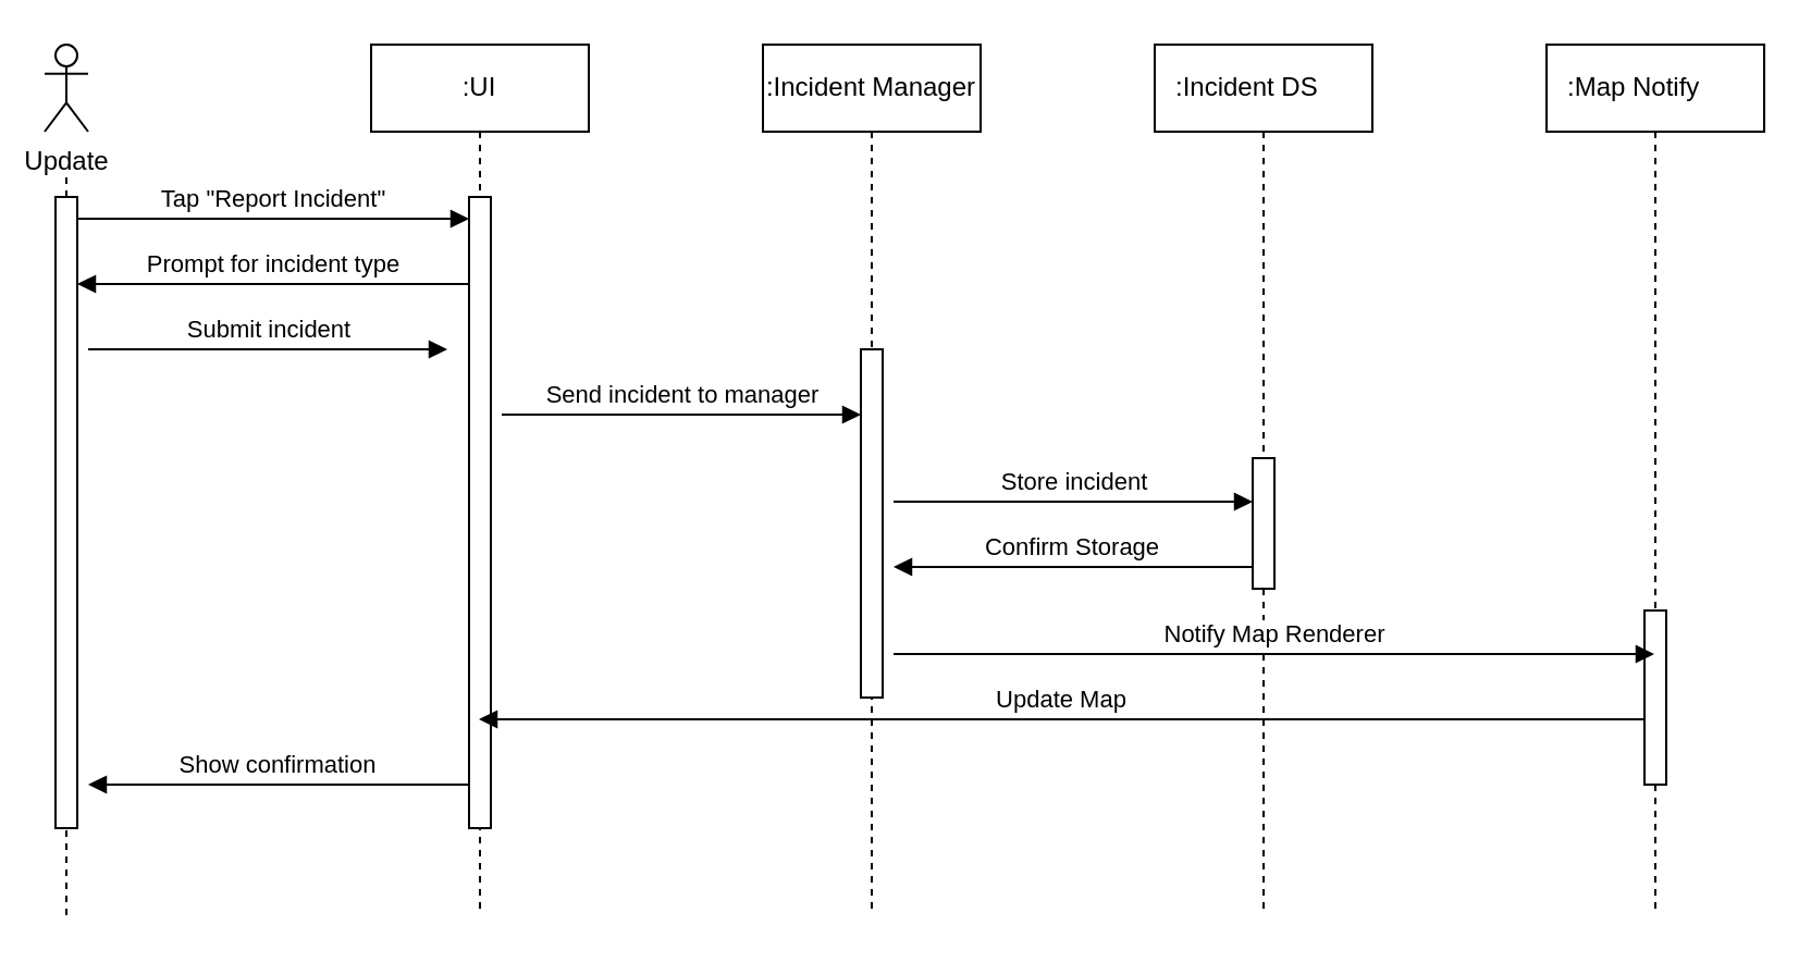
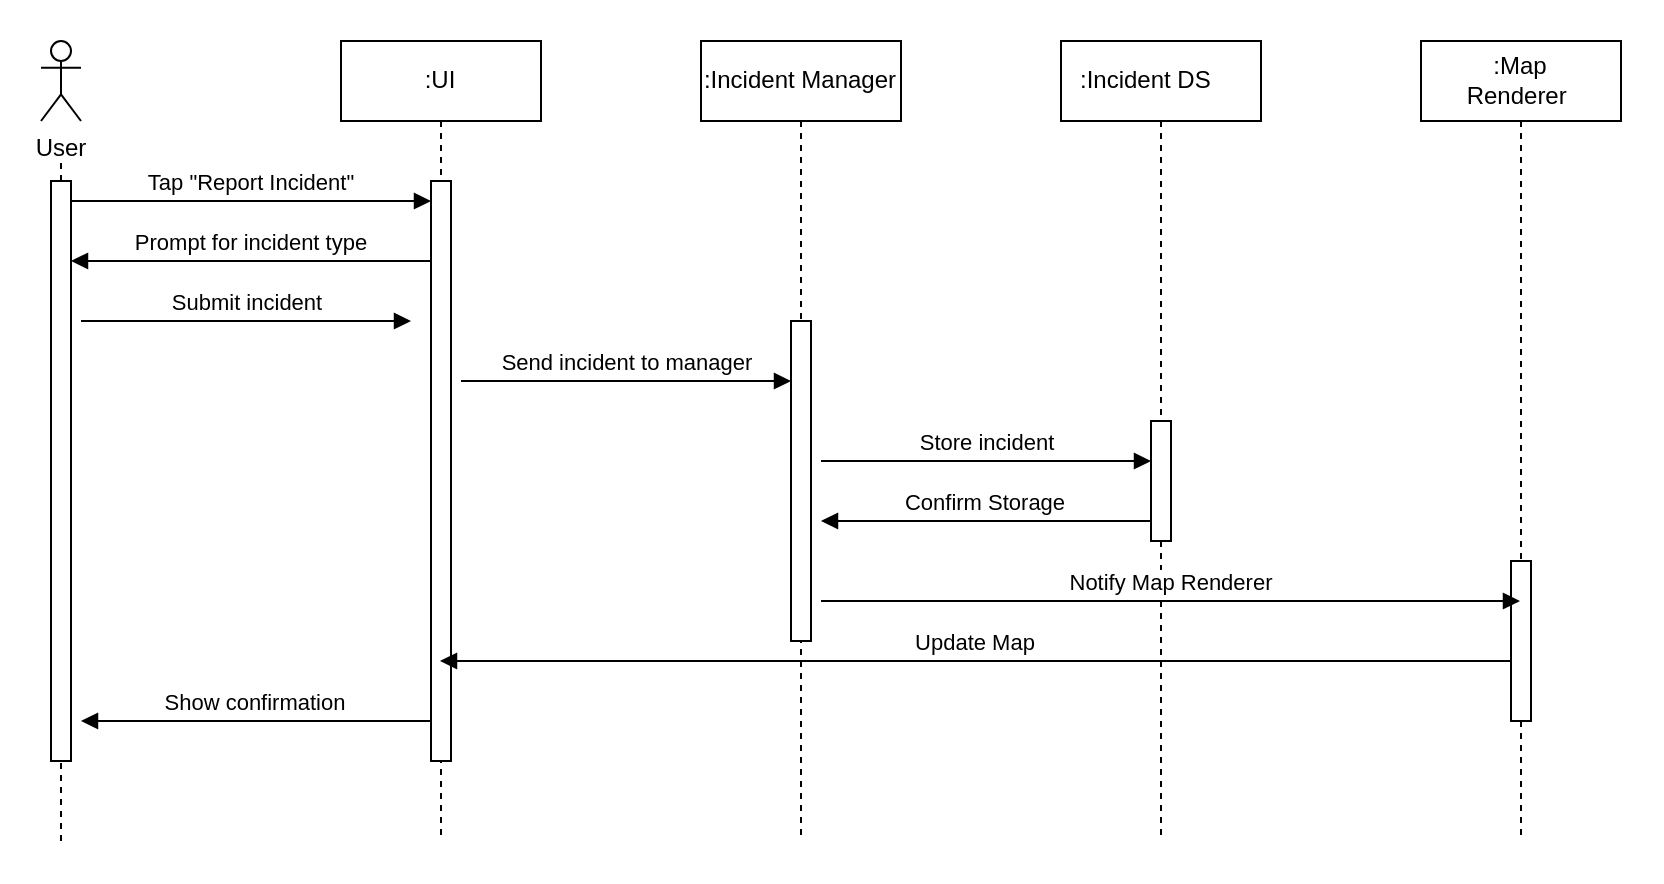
  <mxCell id="0" />
  <mxCell id="1" parent="0" />
  <mxCell id="2" value=":UI" style="shape=umlLifeline;perimeter=lifelinePerimeter;whiteSpace=wrap;html=1;container=0;dropTarget=0;collapsible=0;recursiveResize=0;outlineConnect=0;portConstraint=eastwest;newEdgeStyle={&quot;edgeStyle&quot;:&quot;elbowEdgeStyle&quot;,&quot;elbow&quot;:&quot;vertical&quot;,&quot;curved&quot;:0,&quot;rounded&quot;:0};" parent="1" vertex="1"><mxGeometry x="170" y="20" width="100" height="400" as="geometry" /></mxCell>
  <mxCell id="3" value="" style="html=1;points=[[0,0,0,0,5],[0,1,0,0,-5],[1,0,0,0,5],[1,1,0,0,-5]];perimeter=orthogonalPerimeter;outlineConnect=0;targetShapes=umlLifeline;portConstraint=eastwest;newEdgeStyle={&quot;curved&quot;:0,&quot;rounded&quot;:0};" parent="2" vertex="1"><mxGeometry x="45" y="70" width="10" height="290" as="geometry" /></mxCell>
  <mxCell id="4" value="Tap &quot;Report Incident&quot;" style="html=1;verticalAlign=bottom;endArrow=block;edgeStyle=elbowEdgeStyle;elbow=vertical;curved=0;rounded=0;" parent="1" edge="1" source="22"><mxGeometry relative="1" as="geometry"><mxPoint x="45" y="100" as="sourcePoint" /><Array as="points"><mxPoint x="130" y="100" /></Array><mxPoint x="215" y="100" as="targetPoint" /></mxGeometry></mxCell>
  <mxCell id="5" value="Prompt for incident type" style="html=1;verticalAlign=bottom;endArrow=block;edgeStyle=elbowEdgeStyle;elbow=vertical;curved=0;rounded=0;" parent="1" edge="1" target="22"><mxGeometry relative="1" as="geometry"><mxPoint x="215" y="130" as="sourcePoint" /><Array as="points"><mxPoint x="140" y="130" /></Array><mxPoint x="50" y="130" as="targetPoint" /></mxGeometry></mxCell>
  <mxCell id="6" value=":Incident Manager" style="shape=umlLifeline;perimeter=lifelinePerimeter;whiteSpace=wrap;html=1;container=0;dropTarget=0;collapsible=0;recursiveResize=0;outlineConnect=0;portConstraint=eastwest;newEdgeStyle={&quot;edgeStyle&quot;:&quot;elbowEdgeStyle&quot;,&quot;elbow&quot;:&quot;vertical&quot;,&quot;curved&quot;:0,&quot;rounded&quot;:0};" parent="1" vertex="1"><mxGeometry x="350" y="20" width="100" height="400" as="geometry" /></mxCell>
  <mxCell id="7" value="" style="html=1;points=[[0,0,0,0,5],[0,1,0,0,-5],[1,0,0,0,5],[1,1,0,0,-5]];perimeter=orthogonalPerimeter;outlineConnect=0;targetShapes=umlLifeline;portConstraint=eastwest;newEdgeStyle={&quot;curved&quot;:0,&quot;rounded&quot;:0};" parent="6" vertex="1"><mxGeometry x="45" y="140" width="10" height="160" as="geometry" /></mxCell>
  <mxCell id="8" value=":Incident DS&lt;span style=&quot;white-space: pre;&quot;&gt;&#09;&lt;/span&gt;" style="shape=umlLifeline;perimeter=lifelinePerimeter;whiteSpace=wrap;html=1;container=0;dropTarget=0;collapsible=0;recursiveResize=0;outlineConnect=0;portConstraint=eastwest;newEdgeStyle={&quot;edgeStyle&quot;:&quot;elbowEdgeStyle&quot;,&quot;elbow&quot;:&quot;vertical&quot;,&quot;curved&quot;:0,&quot;rounded&quot;:0};" parent="1" vertex="1"><mxGeometry x="530" y="20" width="100" height="400" as="geometry" /></mxCell>
  <mxCell id="9" value="" style="html=1;points=[[0,0,0,0,5],[0,1,0,0,-5],[1,0,0,0,5],[1,1,0,0,-5]];perimeter=orthogonalPerimeter;outlineConnect=0;targetShapes=umlLifeline;portConstraint=eastwest;newEdgeStyle={&quot;curved&quot;:0,&quot;rounded&quot;:0};" parent="8" vertex="1"><mxGeometry x="45" y="190" width="10" height="60" as="geometry" /></mxCell>
- <mxCell id="10" value=":Map Notify&lt;span style=&quot;white-space: pre;&quot;&gt;&#09;&lt;/span&gt;" style="shape=umlLifeline;perimeter=lifelinePerimeter;whiteSpace=wrap;html=1;container=0;dropTarget=0;collapsible=0;recursiveResize=0;outlineConnect=0;portConstraint=eastwest;newEdgeStyle={&quot;edgeStyle&quot;:&quot;elbowEdgeStyle&quot;,&quot;elbow&quot;:&quot;vertical&quot;,&quot;curved&quot;:0,&quot;rounded&quot;:0};" parent="1" vertex="1"><mxGeometry x="710" y="20" width="100" height="400" as="geometry" /></mxCell>
+ <mxCell id="10" value=":Map Renderer&lt;span style=&quot;white-space: pre;&quot;&gt;&#09;&lt;/span&gt;" style="shape=umlLifeline;perimeter=lifelinePerimeter;whiteSpace=wrap;html=1;container=0;dropTarget=0;collapsible=0;recursiveResize=0;outlineConnect=0;portConstraint=eastwest;newEdgeStyle={&quot;edgeStyle&quot;:&quot;elbowEdgeStyle&quot;,&quot;elbow&quot;:&quot;vertical&quot;,&quot;curved&quot;:0,&quot;rounded&quot;:0};" parent="1" vertex="1"><mxGeometry x="710" y="20" width="100" height="400" as="geometry" /></mxCell>
  <mxCell id="11" value="" style="html=1;points=[[0,0,0,0,5],[0,1,0,0,-5],[1,0,0,0,5],[1,1,0,0,-5]];perimeter=orthogonalPerimeter;outlineConnect=0;targetShapes=umlLifeline;portConstraint=eastwest;newEdgeStyle={&quot;curved&quot;:0,&quot;rounded&quot;:0};" parent="10" vertex="1"><mxGeometry x="45" y="260" width="10" height="80" as="geometry" /></mxCell>
  <mxCell id="12" value="Submit incident" style="html=1;verticalAlign=bottom;endArrow=block;edgeStyle=elbowEdgeStyle;elbow=vertical;curved=0;rounded=0;" parent="1" edge="1"><mxGeometry relative="1" as="geometry"><mxPoint x="40" y="160" as="sourcePoint" /><Array as="points"><mxPoint x="130" y="160" /></Array><mxPoint x="205" y="160.17" as="targetPoint" /></mxGeometry></mxCell>
  <mxCell id="13" value="Send incident to manager" style="html=1;verticalAlign=bottom;endArrow=block;edgeStyle=elbowEdgeStyle;elbow=vertical;curved=0;rounded=0;" parent="1" edge="1"><mxGeometry relative="1" as="geometry"><mxPoint x="230" y="190" as="sourcePoint" /><Array as="points"><mxPoint x="320" y="190" /></Array><mxPoint x="395" y="190.17" as="targetPoint" /></mxGeometry></mxCell>
  <mxCell id="14" value="Store incident" style="html=1;verticalAlign=bottom;endArrow=block;edgeStyle=elbowEdgeStyle;elbow=vertical;curved=0;rounded=0;" parent="1" edge="1"><mxGeometry relative="1" as="geometry"><mxPoint x="410" y="230" as="sourcePoint" /><Array as="points"><mxPoint x="500" y="230" /></Array><mxPoint x="575" y="230.17" as="targetPoint" /></mxGeometry></mxCell>
  <mxCell id="15" value="Confirm Storage" style="html=1;verticalAlign=bottom;endArrow=block;edgeStyle=elbowEdgeStyle;elbow=vertical;curved=0;rounded=0;" parent="1" edge="1"><mxGeometry relative="1" as="geometry"><mxPoint x="575" y="260" as="sourcePoint" /><Array as="points"><mxPoint x="500" y="260" /></Array><mxPoint x="410" y="260" as="targetPoint" /></mxGeometry></mxCell>
  <mxCell id="16" value="Notify Map Renderer" style="html=1;verticalAlign=bottom;endArrow=block;edgeStyle=elbowEdgeStyle;elbow=vertical;curved=0;rounded=0;" parent="1" target="10" edge="1"><mxGeometry relative="1" as="geometry"><mxPoint x="410" y="300" as="sourcePoint" /><Array as="points"><mxPoint x="760" y="300" /></Array><mxPoint x="575" y="300.17" as="targetPoint" /></mxGeometry></mxCell>
  <mxCell id="17" value="Update Map" style="html=1;verticalAlign=bottom;endArrow=block;edgeStyle=elbowEdgeStyle;elbow=vertical;curved=0;rounded=0;" parent="1" target="2" edge="1"><mxGeometry relative="1" as="geometry"><mxPoint x="755" y="330" as="sourcePoint" /><Array as="points"><mxPoint x="680" y="330" /></Array><mxPoint x="590" y="330" as="targetPoint" /></mxGeometry></mxCell>
  <mxCell id="18" value="Show confirmation" style="html=1;verticalAlign=bottom;endArrow=block;edgeStyle=elbowEdgeStyle;elbow=vertical;curved=0;rounded=0;entryX=1.5;entryY=0.931;entryDx=0;entryDy=0;entryPerimeter=0;" parent="1" edge="1" target="22"><mxGeometry relative="1" as="geometry"><mxPoint x="215" y="360" as="sourcePoint" /><Array as="points"><mxPoint x="140" y="360" /></Array><mxPoint x="50" y="360" as="targetPoint" /></mxGeometry></mxCell>
- <mxCell id="19" value="Update" style="shape=umlActor;verticalLabelPosition=bottom;verticalAlign=top;html=1;outlineConnect=0;" vertex="1" parent="1"><mxGeometry x="20" y="20" width="20" height="40" as="geometry" /></mxCell>
+ <mxCell id="19" value="User" style="shape=umlActor;verticalLabelPosition=bottom;verticalAlign=top;html=1;outlineConnect=0;" vertex="1" parent="1"><mxGeometry x="20" y="20" width="20" height="40" as="geometry" /></mxCell>
  <mxCell id="20" value="" style="endArrow=none;dashed=1;html=1;" edge="1" parent="1" source="22"><mxGeometry width="50" height="50" relative="1" as="geometry"><mxPoint x="30" y="420" as="sourcePoint" /><mxPoint x="30" y="80" as="targetPoint" /></mxGeometry></mxCell>
  <mxCell id="21" value="" style="endArrow=none;dashed=1;html=1;" edge="1" parent="1" target="22"><mxGeometry width="50" height="50" relative="1" as="geometry"><mxPoint x="30" y="420" as="sourcePoint" /><mxPoint x="30" y="80" as="targetPoint" /></mxGeometry></mxCell>
  <mxCell id="22" value="" style="html=1;points=[[0,0,0,0,5],[0,1,0,0,-5],[1,0,0,0,5],[1,1,0,0,-5]];perimeter=orthogonalPerimeter;outlineConnect=0;targetShapes=umlLifeline;portConstraint=eastwest;newEdgeStyle={&quot;curved&quot;:0,&quot;rounded&quot;:0};" vertex="1" parent="1"><mxGeometry x="25" y="90" width="10" height="290" as="geometry" /></mxCell>
